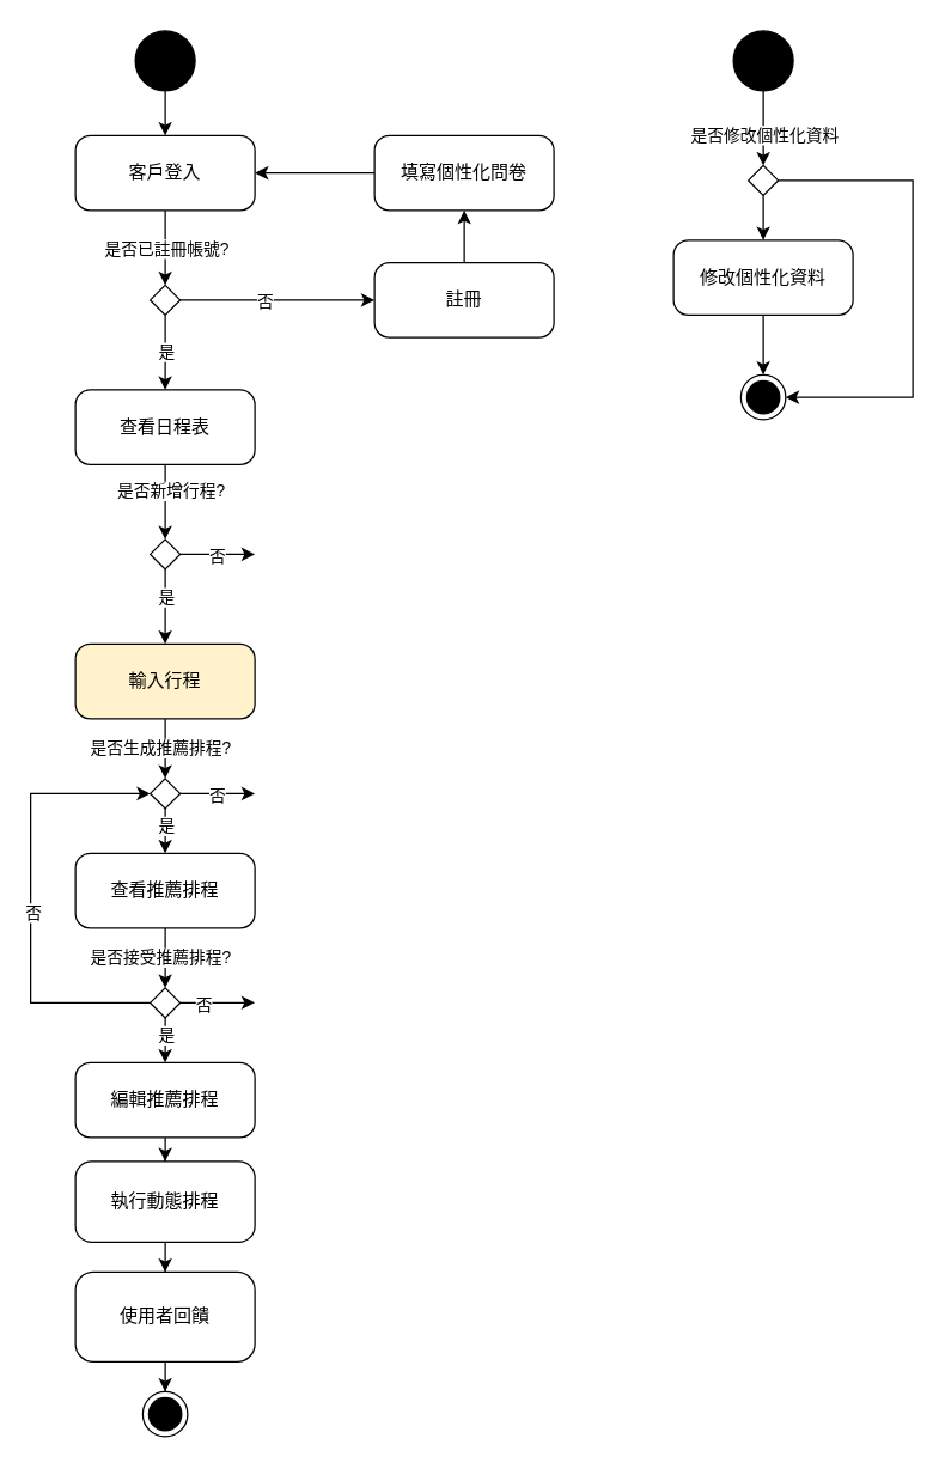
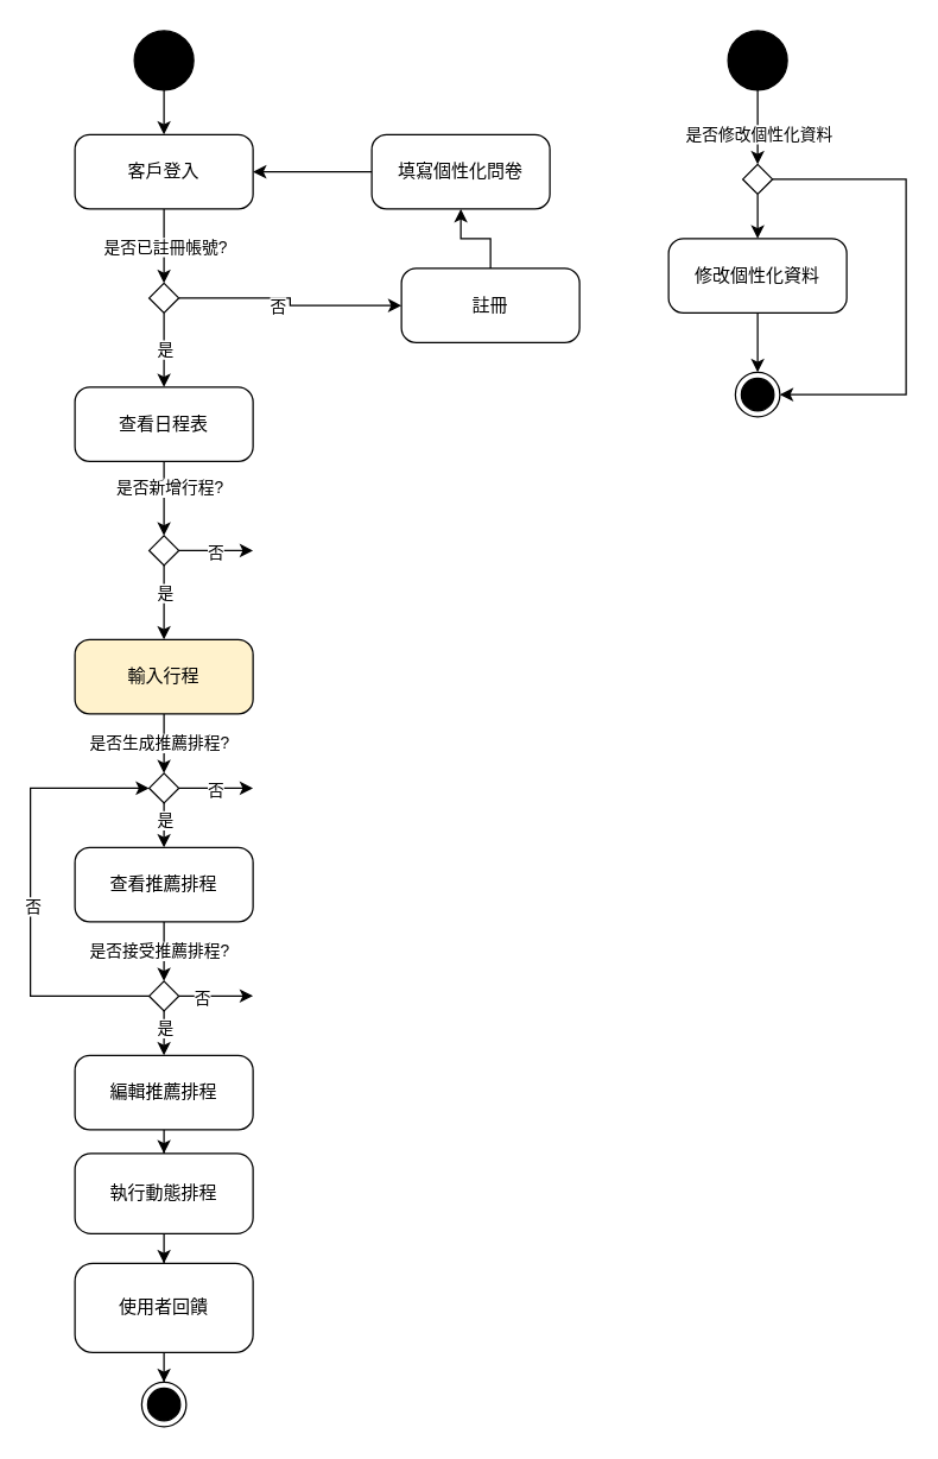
  <mxCell id="0" />
  <mxCell id="1" parent="0" />
  <mxCell id="2" value="" style="edgeStyle=orthogonalEdgeStyle;rounded=0;orthogonalLoop=1;jettySize=auto;html=1;endArrow=classic;endFill=1;entryX=0.5;entryY=0;entryDx=0;entryDy=0;" edge="1" parent="1" source="4" target="16"><mxGeometry relative="1" as="geometry"><mxPoint x="110" y="190" as="targetPoint" /></mxGeometry></mxCell>
  <mxCell id="3" value="是否已註冊帳號?" style="edgeLabel;html=1;align=center;verticalAlign=middle;resizable=0;points=[];" vertex="1" connectable="0" parent="2"><mxGeometry relative="1" as="geometry"><mxPoint as="offset" /></mxGeometry></mxCell>
  <mxCell id="4" value="客戶登入" style="html=1;dashed=0;rounded=1;absoluteArcSize=1;arcSize=20;verticalAlign=middle;align=center;whiteSpace=wrap;" vertex="1" parent="1"><mxGeometry x="50" y="90" width="120" height="50" as="geometry" /></mxCell>
  <mxCell id="5" style="edgeStyle=orthogonalEdgeStyle;rounded=0;orthogonalLoop=1;jettySize=auto;html=1;exitX=0.5;exitY=1;exitDx=0;exitDy=0;endArrow=classic;endFill=1;" edge="1" parent="1" source="6" target="4"><mxGeometry relative="1" as="geometry" /></mxCell>
  <mxCell id="6" value="" style="ellipse;fillColor=strokeColor;html=1;" vertex="1" parent="1"><mxGeometry x="90" y="20" width="40" height="40" as="geometry" /></mxCell>
  <mxCell id="7" style="edgeStyle=orthogonalEdgeStyle;rounded=0;orthogonalLoop=1;jettySize=auto;html=1;exitX=0.5;exitY=1;exitDx=0;exitDy=0;endArrow=classic;endFill=1;" edge="1" parent="1" source="16" target="15"><mxGeometry relative="1" as="geometry"><mxPoint x="110" y="320" as="targetPoint" /><mxPoint x="110" y="270" as="sourcePoint" /></mxGeometry></mxCell>
  <mxCell id="8" value="是" style="edgeLabel;html=1;align=center;verticalAlign=middle;resizable=0;points=[];" vertex="1" connectable="0" parent="7"><mxGeometry x="0.01" y="3" relative="1" as="geometry"><mxPoint x="-3" y="-1" as="offset" /></mxGeometry></mxCell>
  <mxCell id="9" style="edgeStyle=orthogonalEdgeStyle;rounded=0;orthogonalLoop=1;jettySize=auto;html=1;exitX=1;exitY=0.5;exitDx=0;exitDy=0;endArrow=classic;endFill=1;entryX=0;entryY=0.5;entryDx=0;entryDy=0;" edge="1" parent="1" source="16" target="12"><mxGeometry relative="1" as="geometry"><mxPoint x="290" y="160" as="targetPoint" /><mxPoint x="150" y="230" as="sourcePoint" /></mxGeometry></mxCell>
  <mxCell id="10" value="否" style="edgeLabel;html=1;align=center;verticalAlign=middle;resizable=0;points=[];" vertex="1" connectable="0" parent="9"><mxGeometry x="0.156" relative="1" as="geometry"><mxPoint x="-19" as="offset" /></mxGeometry></mxCell>
  <mxCell id="11" value="" style="edgeStyle=orthogonalEdgeStyle;rounded=0;orthogonalLoop=1;jettySize=auto;html=1;" edge="1" parent="1" source="12" target="48"><mxGeometry relative="1" as="geometry" /></mxCell>
- <mxCell id="12" value="註冊" style="html=1;dashed=0;rounded=1;absoluteArcSize=1;arcSize=20;verticalAlign=middle;align=center;whiteSpace=wrap;" vertex="1" parent="1"><mxGeometry x="250" y="175" width="120" height="50" as="geometry" /></mxCell>
+ <mxCell id="12" value="註冊" style="html=1;dashed=0;rounded=1;absoluteArcSize=1;arcSize=20;verticalAlign=middle;align=center;whiteSpace=wrap;" vertex="1" parent="1"><mxGeometry x="270" y="180" width="120" height="50" as="geometry" /></mxCell>
  <mxCell id="13" style="edgeStyle=orthogonalEdgeStyle;rounded=0;orthogonalLoop=1;jettySize=auto;html=1;exitX=0.5;exitY=1;exitDx=0;exitDy=0;endArrow=classic;endFill=1;entryX=0.5;entryY=0;entryDx=0;entryDy=0;" edge="1" parent="1" source="15" target="21"><mxGeometry relative="1" as="geometry"><mxPoint x="109.2" y="363.6" as="targetPoint" /></mxGeometry></mxCell>
  <mxCell id="14" value="是否新增行程?" style="edgeLabel;html=1;align=center;verticalAlign=middle;resizable=0;points=[];" vertex="1" connectable="0" parent="13"><mxGeometry x="-0.325" y="3" relative="1" as="geometry"><mxPoint as="offset" /></mxGeometry></mxCell>
  <mxCell id="15" value="查看日程表" style="html=1;dashed=0;rounded=1;absoluteArcSize=1;arcSize=20;verticalAlign=middle;align=center;whiteSpace=wrap;" vertex="1" parent="1"><mxGeometry x="50" y="260" width="120" height="50" as="geometry" /></mxCell>
  <mxCell id="16" value="" style="rhombus;aspect=fixed;" vertex="1" parent="1"><mxGeometry x="100" y="190" width="20" height="20" as="geometry" /></mxCell>
  <mxCell id="17" style="rounded=0;orthogonalLoop=1;jettySize=auto;html=1;exitX=0.5;exitY=1;exitDx=0;exitDy=0;entryX=0.5;entryY=0;entryDx=0;entryDy=0;" edge="1" parent="1" source="21" target="24"><mxGeometry relative="1" as="geometry"><mxPoint x="109.966" y="420" as="targetPoint" /></mxGeometry></mxCell>
  <mxCell id="18" value="是" style="edgeLabel;html=1;align=center;verticalAlign=middle;resizable=0;points=[];" vertex="1" connectable="0" parent="17"><mxGeometry x="-0.288" y="3" relative="1" as="geometry"><mxPoint x="-3" as="offset" /></mxGeometry></mxCell>
  <mxCell id="19" style="edgeStyle=orthogonalEdgeStyle;rounded=0;orthogonalLoop=1;jettySize=auto;html=1;exitX=1;exitY=0.5;exitDx=0;exitDy=0;" edge="1" parent="1" source="21"><mxGeometry relative="1" as="geometry"><mxPoint x="170" y="370" as="targetPoint" /></mxGeometry></mxCell>
  <mxCell id="20" value="否" style="edgeLabel;html=1;align=center;verticalAlign=middle;resizable=0;points=[];" vertex="1" connectable="0" parent="19"><mxGeometry x="-0.057" y="-1" relative="1" as="geometry"><mxPoint as="offset" /></mxGeometry></mxCell>
  <mxCell id="21" value="" style="rhombus;aspect=fixed;" vertex="1" parent="1"><mxGeometry x="100" y="360" width="20" height="20" as="geometry" /></mxCell>
  <mxCell id="22" style="edgeStyle=orthogonalEdgeStyle;rounded=0;orthogonalLoop=1;jettySize=auto;html=1;exitX=0.5;exitY=1;exitDx=0;exitDy=0;entryX=0.5;entryY=0;entryDx=0;entryDy=0;" edge="1" parent="1" source="24" target="30"><mxGeometry relative="1" as="geometry"><mxPoint x="110" y="520" as="targetPoint" /></mxGeometry></mxCell>
  <mxCell id="23" value="是否生成推薦排程?" style="edgeLabel;html=1;align=center;verticalAlign=middle;resizable=0;points=[];" vertex="1" connectable="0" parent="22"><mxGeometry x="-0.012" y="-2" relative="1" as="geometry"><mxPoint x="-2" y="-1" as="offset" /></mxGeometry></mxCell>
  <mxCell id="24" value="輸入行程" style="html=1;dashed=0;rounded=1;absoluteArcSize=1;arcSize=20;verticalAlign=middle;align=center;whiteSpace=wrap;fillColor=#fff2cc;" vertex="1" parent="1"><mxGeometry x="50" y="430" width="120" height="50" as="geometry" /></mxCell>
  <mxCell id="25" value="查看推薦排程" style="html=1;dashed=0;rounded=1;absoluteArcSize=1;arcSize=20;verticalAlign=middle;align=center;whiteSpace=wrap;" vertex="1" parent="1"><mxGeometry x="50" y="570" width="120" height="50" as="geometry" /></mxCell>
  <mxCell id="26" style="rounded=0;orthogonalLoop=1;jettySize=auto;html=1;exitX=0.5;exitY=1;exitDx=0;exitDy=0;entryX=0.5;entryY=0;entryDx=0;entryDy=0;" edge="1" parent="1" source="30" target="25"><mxGeometry relative="1" as="geometry"><mxPoint x="110" y="580" as="targetPoint" /></mxGeometry></mxCell>
  <mxCell id="27" value="是" style="edgeLabel;html=1;align=center;verticalAlign=middle;resizable=0;points=[];" vertex="1" connectable="0" parent="26"><mxGeometry x="-0.288" y="3" relative="1" as="geometry"><mxPoint x="-3" as="offset" /></mxGeometry></mxCell>
  <mxCell id="28" style="edgeStyle=orthogonalEdgeStyle;rounded=0;orthogonalLoop=1;jettySize=auto;html=1;exitX=1;exitY=0.5;exitDx=0;exitDy=0;" edge="1" parent="1" source="30"><mxGeometry relative="1" as="geometry"><mxPoint x="170" y="530" as="targetPoint" /></mxGeometry></mxCell>
  <mxCell id="29" value="否" style="edgeLabel;html=1;align=center;verticalAlign=middle;resizable=0;points=[];" vertex="1" connectable="0" parent="28"><mxGeometry x="-0.057" y="-1" relative="1" as="geometry"><mxPoint as="offset" /></mxGeometry></mxCell>
  <mxCell id="30" value="" style="rhombus;aspect=fixed;" vertex="1" parent="1"><mxGeometry x="100" y="520" width="20" height="20" as="geometry" /></mxCell>
  <mxCell id="31" style="edgeStyle=orthogonalEdgeStyle;rounded=0;orthogonalLoop=1;jettySize=auto;html=1;entryX=0.5;entryY=0;entryDx=0;entryDy=0;exitX=0.5;exitY=1;exitDx=0;exitDy=0;" edge="1" parent="1" target="39" source="25"><mxGeometry relative="1" as="geometry"><mxPoint x="110" y="660" as="targetPoint" /><mxPoint x="240" y="640" as="sourcePoint" /></mxGeometry></mxCell>
  <mxCell id="32" value="是否接受推薦排程?" style="edgeLabel;html=1;align=center;verticalAlign=middle;resizable=0;points=[];" vertex="1" connectable="0" parent="31"><mxGeometry x="-0.012" y="-2" relative="1" as="geometry"><mxPoint x="-2" y="-1" as="offset" /></mxGeometry></mxCell>
  <mxCell id="33" style="rounded=0;orthogonalLoop=1;jettySize=auto;html=1;exitX=0.5;exitY=1;exitDx=0;exitDy=0;entryX=0.5;entryY=0;entryDx=0;entryDy=0;" edge="1" parent="1" source="39" target="41"><mxGeometry relative="1" as="geometry"><mxPoint x="110" y="710" as="targetPoint" /></mxGeometry></mxCell>
  <mxCell id="34" value="是" style="edgeLabel;html=1;align=center;verticalAlign=middle;resizable=0;points=[];" vertex="1" connectable="0" parent="33"><mxGeometry x="-0.288" y="3" relative="1" as="geometry"><mxPoint x="-3" as="offset" /></mxGeometry></mxCell>
  <mxCell id="35" style="edgeStyle=orthogonalEdgeStyle;rounded=0;orthogonalLoop=1;jettySize=auto;html=1;exitX=0;exitY=0.5;exitDx=0;exitDy=0;entryX=0;entryY=0.5;entryDx=0;entryDy=0;" edge="1" parent="1" source="39" target="30"><mxGeometry relative="1" as="geometry"><mxPoint x="170" y="670" as="targetPoint" /><Array as="points"><mxPoint x="20" y="670" /><mxPoint x="20" y="530" /></Array></mxGeometry></mxCell>
  <mxCell id="36" value="否" style="edgeLabel;html=1;align=center;verticalAlign=middle;resizable=0;points=[];" vertex="1" connectable="0" parent="35"><mxGeometry x="-0.057" y="-1" relative="1" as="geometry"><mxPoint as="offset" /></mxGeometry></mxCell>
  <mxCell id="37" style="edgeStyle=orthogonalEdgeStyle;rounded=0;orthogonalLoop=1;jettySize=auto;html=1;exitX=1;exitY=0.5;exitDx=0;exitDy=0;" edge="1" parent="1" source="39"><mxGeometry relative="1" as="geometry"><mxPoint x="170" y="669.931" as="targetPoint" /></mxGeometry></mxCell>
  <mxCell id="38" value="否" style="edgeLabel;html=1;align=center;verticalAlign=middle;resizable=0;points=[];" vertex="1" connectable="0" parent="37"><mxGeometry x="-0.386" y="-1" relative="1" as="geometry"><mxPoint as="offset" /></mxGeometry></mxCell>
  <mxCell id="39" value="" style="rhombus;aspect=fixed;" vertex="1" parent="1"><mxGeometry x="100" y="660" width="20" height="20" as="geometry" /></mxCell>
  <mxCell id="40" value="" style="edgeStyle=orthogonalEdgeStyle;rounded=0;orthogonalLoop=1;jettySize=auto;html=1;" edge="1" parent="1" source="41" target="43"><mxGeometry relative="1" as="geometry" /></mxCell>
  <mxCell id="41" value="編輯推薦排程" style="html=1;dashed=0;rounded=1;absoluteArcSize=1;arcSize=20;verticalAlign=middle;align=center;whiteSpace=wrap;" vertex="1" parent="1"><mxGeometry x="50" y="710" width="120" height="50" as="geometry" /></mxCell>
  <mxCell id="42" value="" style="edgeStyle=orthogonalEdgeStyle;rounded=0;orthogonalLoop=1;jettySize=auto;html=1;" edge="1" parent="1" source="43" target="45"><mxGeometry relative="1" as="geometry" /></mxCell>
  <mxCell id="43" value="執行動態排程" style="whiteSpace=wrap;html=1;dashed=0;rounded=1;arcSize=20;" vertex="1" parent="1"><mxGeometry x="50" y="776" width="120" height="54" as="geometry" /></mxCell>
  <mxCell id="44" value="" style="edgeStyle=orthogonalEdgeStyle;rounded=0;orthogonalLoop=1;jettySize=auto;html=1;" edge="1" parent="1" source="45" target="46"><mxGeometry relative="1" as="geometry" /></mxCell>
  <mxCell id="45" value="使用者回饋" style="whiteSpace=wrap;html=1;dashed=0;rounded=1;arcSize=20;" vertex="1" parent="1"><mxGeometry x="50" y="850" width="120" height="60" as="geometry" /></mxCell>
  <mxCell id="46" value="" style="ellipse;html=1;shape=endState;fillColor=strokeColor;" vertex="1" parent="1"><mxGeometry x="95" y="930" width="30" height="30" as="geometry" /></mxCell>
  <mxCell id="47" value="" style="edgeStyle=orthogonalEdgeStyle;rounded=0;orthogonalLoop=1;jettySize=auto;html=1;" edge="1" parent="1" source="48" target="4"><mxGeometry relative="1" as="geometry" /></mxCell>
  <mxCell id="48" value="填寫個性化問卷" style="whiteSpace=wrap;html=1;dashed=0;rounded=1;arcSize=20;" vertex="1" parent="1"><mxGeometry x="250" y="90" width="120" height="50" as="geometry" /></mxCell>
  <mxCell id="49" value="" style="edgeStyle=orthogonalEdgeStyle;rounded=0;orthogonalLoop=1;jettySize=auto;html=1;" edge="1" parent="1" source="51" target="56"><mxGeometry relative="1" as="geometry" /></mxCell>
  <mxCell id="50" value="是否修改個性化資料" style="edgeLabel;html=1;align=center;verticalAlign=middle;resizable=0;points=[];" vertex="1" connectable="0" parent="49"><mxGeometry x="0.152" relative="1" as="geometry"><mxPoint as="offset" /></mxGeometry></mxCell>
  <mxCell id="51" value="" style="ellipse;fillColor=strokeColor;html=1;" vertex="1" parent="1"><mxGeometry x="490" y="20" width="40" height="40" as="geometry" /></mxCell>
  <mxCell id="52" value="" style="edgeStyle=orthogonalEdgeStyle;rounded=0;orthogonalLoop=1;jettySize=auto;html=1;" edge="1" parent="1" source="53" target="57"><mxGeometry relative="1" as="geometry" /></mxCell>
  <mxCell id="53" value="修改個性化資料" style="whiteSpace=wrap;html=1;dashed=0;rounded=1;arcSize=20;" vertex="1" parent="1"><mxGeometry x="450" y="160" width="120" height="50" as="geometry" /></mxCell>
  <mxCell id="54" value="" style="edgeStyle=orthogonalEdgeStyle;rounded=0;orthogonalLoop=1;jettySize=auto;html=1;" edge="1" parent="1" source="56" target="53"><mxGeometry relative="1" as="geometry" /></mxCell>
  <mxCell id="55" style="edgeStyle=orthogonalEdgeStyle;rounded=0;orthogonalLoop=1;jettySize=auto;html=1;exitX=1;exitY=0.5;exitDx=0;exitDy=0;entryX=1;entryY=0.5;entryDx=0;entryDy=0;" edge="1" parent="1" source="56" target="57"><mxGeometry relative="1" as="geometry"><mxPoint x="610" y="260" as="targetPoint" /><Array as="points"><mxPoint x="610" y="120" /><mxPoint x="610" y="265" /></Array></mxGeometry></mxCell>
  <mxCell id="56" value="" style="rhombus;aspect=fixed;" vertex="1" parent="1"><mxGeometry x="500" y="110" width="20" height="20" as="geometry" /></mxCell>
  <mxCell id="57" value="" style="ellipse;html=1;shape=endState;fillColor=strokeColor;" vertex="1" parent="1"><mxGeometry x="495" y="250" width="30" height="30" as="geometry" /></mxCell>
